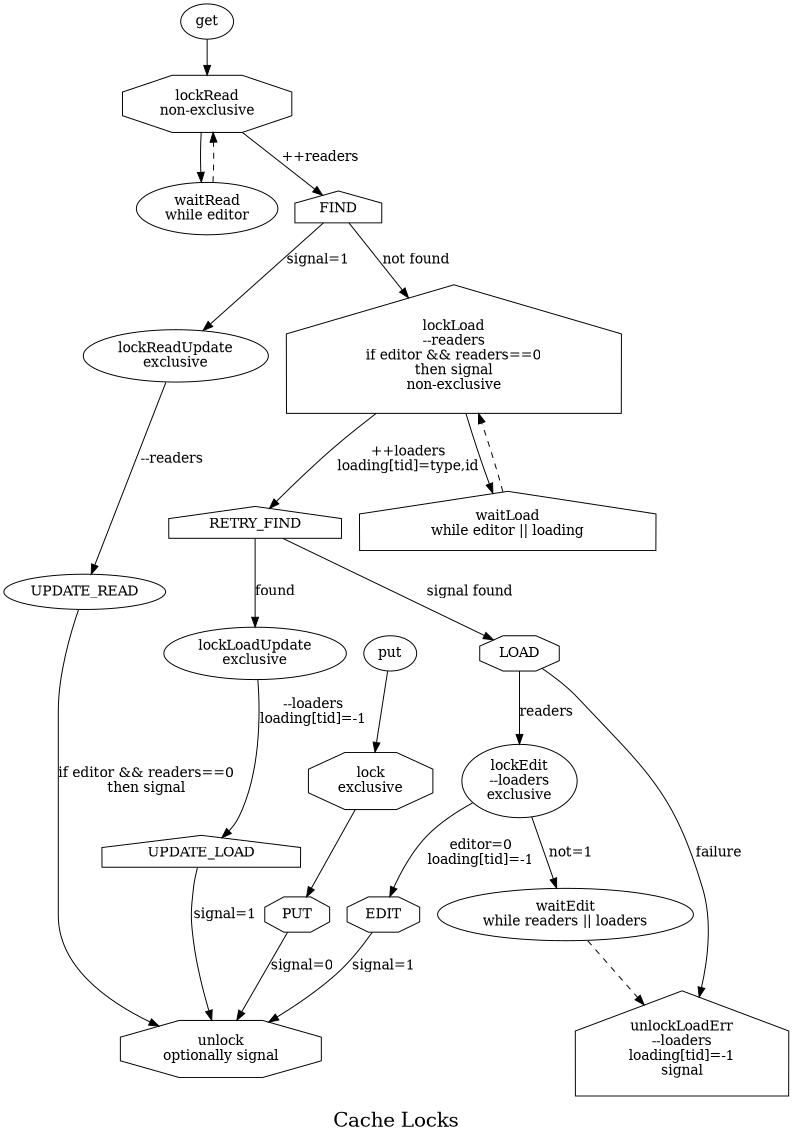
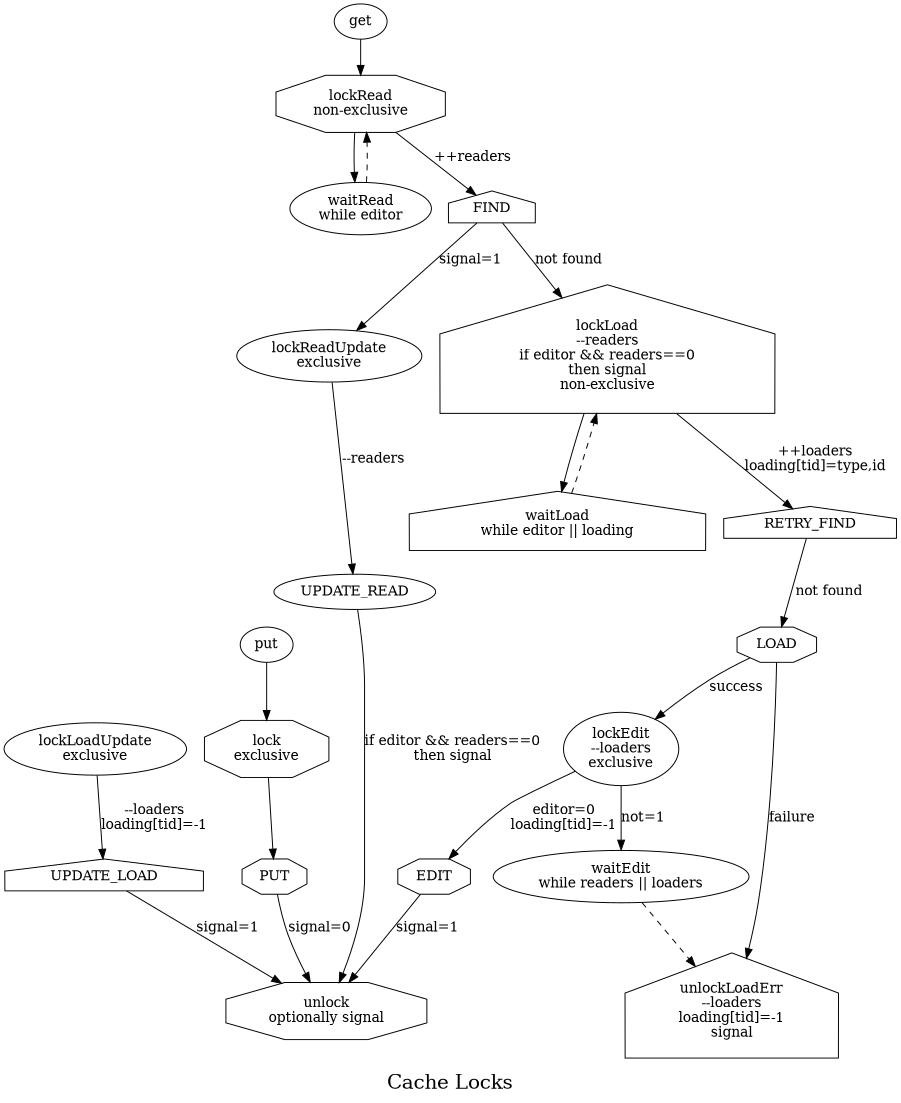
  digraph {
    fontsize=20
    label="Cache Locks"
    node [shape=ellipse]
    n1 [label="lockRead\nnon-exclusive" shape=octagon]
    n2 [label="waitRead\nwhile editor"]
    FIND [shape=house]
    n4 [label="lockLoad\n--readers\nif editor && readers==0\nthen signal\nnon-exclusive" shape=house]
    n5 [label="lockReadUpdate\nexclusive"]
    n6 [label="waitLoad\nwhile editor || loading" shape=house]
    RETRY_FIND [shape=house]
    n8 [label="lockLoadUpdate\nexclusive"]
    LOAD [shape=octagon]
    n10 [label="lockEdit\n--loaders\nexclusive"]
    n11 [label="waitEdit\nwhile readers || loaders"]
    EDIT [shape=octagon]
    n13 [label="unlockLoadErr\n--loaders\nloading[tid]=-1\nsignal" shape=house]
    n14 [label="unlock\noptionally signal" shape=octagon]
    UPDATE_READ
    UPDATE_LOAD [shape=house]
    n17 [label="lock\nexclusive" shape=octagon]
    PUT [shape=octagon]
    get
    put
    n1 -> n2
    n1 -> FIND [label="++readers"]
    n2 -> n1 [style=dashed]
    FIND -> n4 [label="not found"]
    FIND -> n5 [label="signal=1"]
    n4 -> n6
    n4 -> RETRY_FIND [label="++loaders\nloading[tid]=type,id"]
    n5 -> UPDATE_READ [label="--readers"]
    n6 -> n4 [style=dashed]
-   RETRY_FIND -> n8 [label=found]
-   RETRY_FIND -> LOAD [label="signal found"]
+   RETRY_FIND -> LOAD [label="not found"]
    n8 -> UPDATE_LOAD [label="--loaders\nloading[tid]=-1"]
-   LOAD -> n10 [label=readers]
+   LOAD -> n10 [label=success]
    LOAD -> n13 [label=failure]
    n10 -> n11 [label="not=1"]
    n10 -> EDIT [label="editor=0\nloading[tid]=-1"]
    n11 -> n13 [style=dashed]
    EDIT -> n14 [label="signal=1"]
    UPDATE_READ -> n14 [label="if editor && readers==0\nthen signal"]
    UPDATE_LOAD -> n14 [label="signal=1"]
    n17 -> PUT
    PUT -> n14 [label="signal=0"]
    get -> n1
    put -> n17
  }
